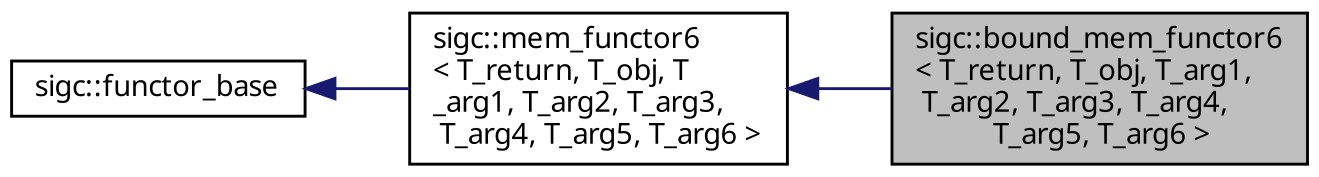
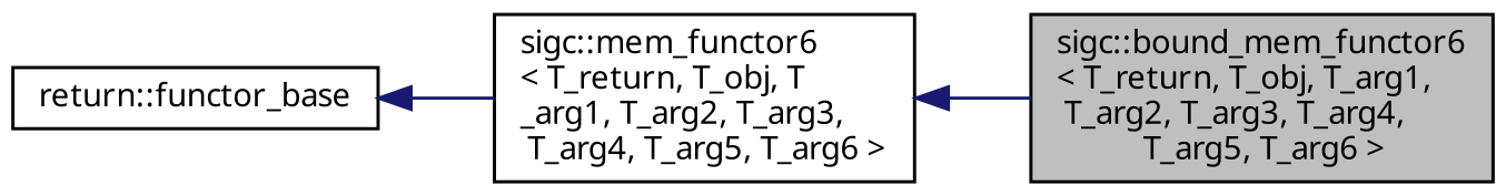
  digraph {
    rankdir=LR
    node [color=black fillcolor=white fontname=Sans fontsize=10 shape=record style=filled]
    edge [color=midnightblue dir=back fontname=Sans fontsize=10 labelfontname=Sans labelfontsize=10 style=solid]
    n1 [fillcolor=grey75 fontcolor=black height=0.2 label="sigc::bound_mem_functor6\l\< T_return, T_obj, T_arg1,\l T_arg2, T_arg3, T_arg4,\l T_arg5, T_arg6 \>" width=0.4]
    n2 [height=0.2 label="sigc::mem_functor6\l\< T_return, T_obj, T\l_arg1, T_arg2, T_arg3,\l T_arg4, T_arg5, T_arg6 \>" width=0.4]
-   n3 [height=0.2 label="sigc::functor_base" width=0.4]
+   n3 [height=0.2 label="return::functor_base" width=0.4]
    n2 -> n1
    n3 -> n2
  }
